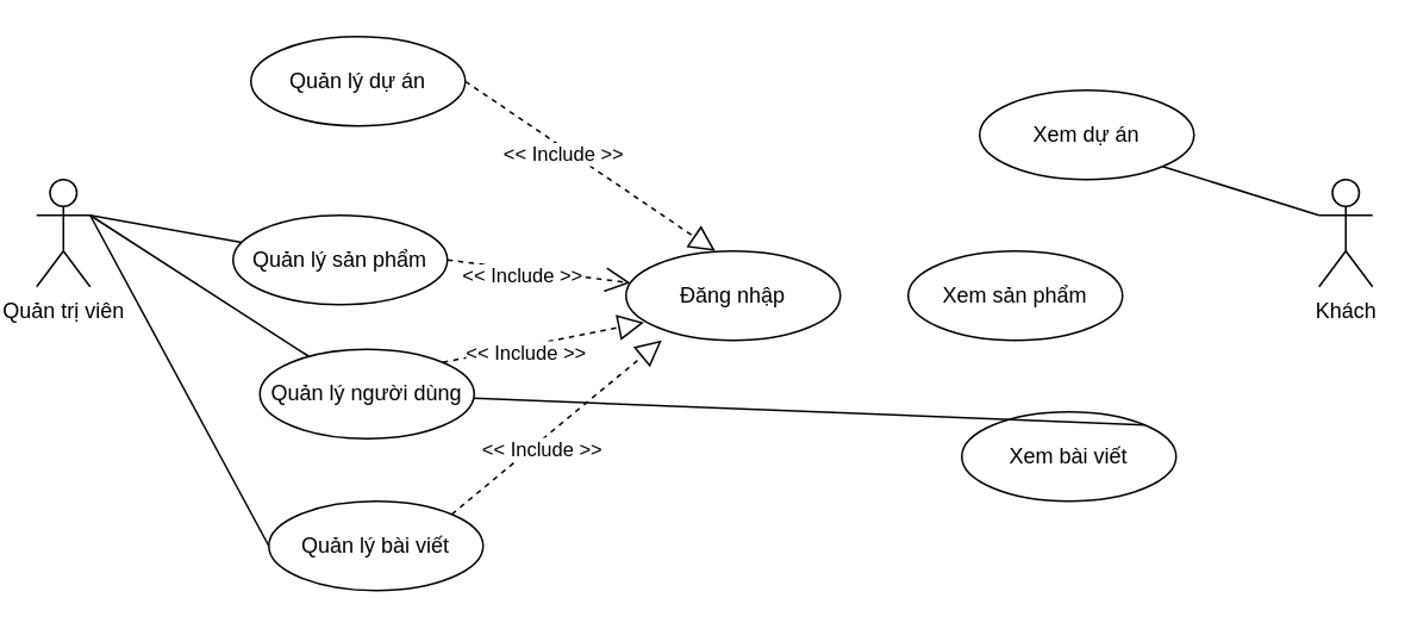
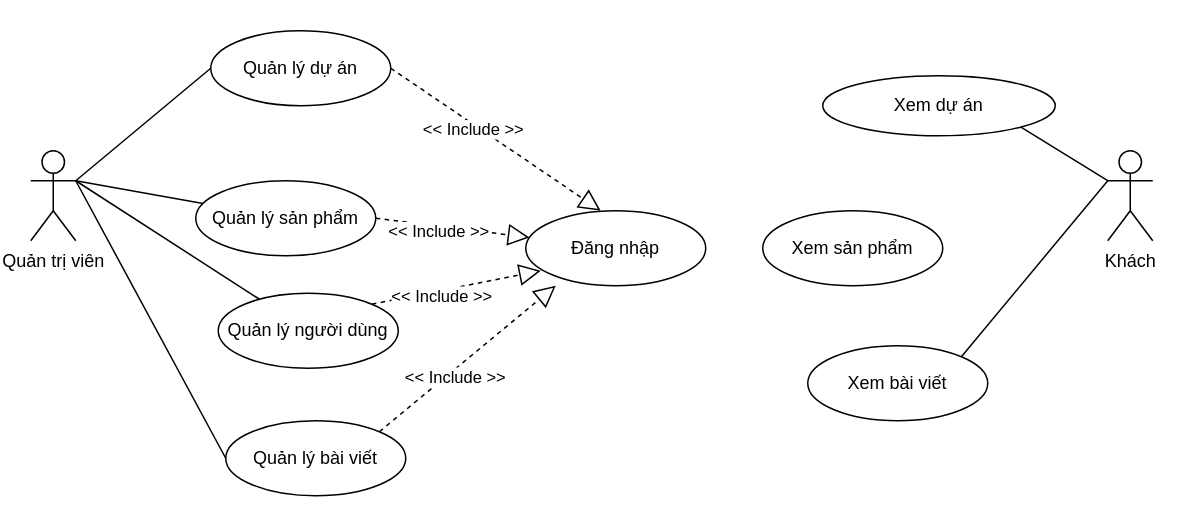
  <mxCell id="0" />
  <mxCell id="1" parent="0" />
  <mxCell id="2" value="Quản trị viên" style="shape=umlActor;verticalLabelPosition=bottom;verticalAlign=top;outlineConnect=0;html=1;" vertex="1" parent="1"><mxGeometry x="20" y="100" width="30" height="60" as="geometry" /></mxCell>
  <mxCell id="3" value="Khách" style="shape=umlActor;verticalLabelPosition=bottom;verticalAlign=top;outlineConnect=0;html=1;" vertex="1" parent="1"><mxGeometry x="738" y="100" width="30" height="60" as="geometry" /></mxCell>
  <mxCell id="4" value="Quản lý dự án" style="ellipse;whiteSpace=wrap;html=1;" vertex="1" parent="1"><mxGeometry x="140" y="20" width="120" height="50" as="geometry" /></mxCell>
  <mxCell id="5" value="Quản lý sản phẩm" style="ellipse;whiteSpace=wrap;html=1;" vertex="1" parent="1"><mxGeometry x="130" y="120" width="120" height="50" as="geometry" /></mxCell>
  <mxCell id="6" value="Quản lý người dùng" style="ellipse;whiteSpace=wrap;html=1;" vertex="1" parent="1"><mxGeometry x="145" y="195" width="120" height="50" as="geometry" /></mxCell>
  <mxCell id="7" value="Quản lý bài viết" style="ellipse;whiteSpace=wrap;html=1;" vertex="1" parent="1"><mxGeometry x="150" y="280" width="120" height="50" as="geometry" /></mxCell>
- <mxCell id="8" value="Xem dự án" style="ellipse;whiteSpace=wrap;html=1;" vertex="1" parent="1"><mxGeometry x="548" y="50" width="120" height="50" as="geometry" /></mxCell>
+ <mxCell id="8" value="Xem dự án" style="ellipse;whiteSpace=wrap;html=1;" vertex="1" parent="1"><mxGeometry x="548" y="50" width="155" height="40" as="geometry" /></mxCell>
  <mxCell id="9" value="Xem bài viết" style="ellipse;whiteSpace=wrap;html=1;" vertex="1" parent="1"><mxGeometry x="538" y="230" width="120" height="50" as="geometry" /></mxCell>
  <mxCell id="10" value="Xem sản phẩm" style="ellipse;whiteSpace=wrap;html=1;" vertex="1" parent="1"><mxGeometry x="508" y="140" width="120" height="50" as="geometry" /></mxCell>
+ <mxCell id="11" value="" style="endArrow=none;html=1;rounded=0;entryX=0;entryY=0.5;entryDx=0;entryDy=0;exitX=1;exitY=0.333;exitDx=0;exitDy=0;exitPerimeter=0;" edge="1" parent="1" source="2" target="4"><mxGeometry width="50" height="50" relative="1" as="geometry"><mxPoint x="50" y="110" as="sourcePoint" /><mxPoint x="100" y="60" as="targetPoint" /></mxGeometry></mxCell>
  <mxCell id="12" value="" style="endArrow=none;html=1;rounded=0;exitX=1;exitY=0.333;exitDx=0;exitDy=0;exitPerimeter=0;" edge="1" parent="1" source="2" target="5"><mxGeometry width="50" height="50" relative="1" as="geometry"><mxPoint x="340" y="190" as="sourcePoint" /><mxPoint x="390" y="140" as="targetPoint" /></mxGeometry></mxCell>
  <mxCell id="13" value="" style="endArrow=none;html=1;rounded=0;" edge="1" parent="1" target="6"><mxGeometry width="50" height="50" relative="1" as="geometry"><mxPoint x="50" y="120" as="sourcePoint" /><mxPoint x="390" y="140" as="targetPoint" /></mxGeometry></mxCell>
  <mxCell id="14" value="" style="endArrow=none;html=1;rounded=0;entryX=0;entryY=0.5;entryDx=0;entryDy=0;" edge="1" parent="1" target="7"><mxGeometry width="50" height="50" relative="1" as="geometry"><mxPoint x="50" y="120" as="sourcePoint" /><mxPoint x="390" y="140" as="targetPoint" /></mxGeometry></mxCell>
  <mxCell id="15" value="" style="endArrow=none;html=1;rounded=0;entryX=1;entryY=1;entryDx=0;entryDy=0;exitX=0;exitY=0.333;exitDx=0;exitDy=0;exitPerimeter=0;" edge="1" parent="1" source="3" target="8"><mxGeometry width="50" height="50" relative="1" as="geometry"><mxPoint x="508" y="150" as="sourcePoint" /><mxPoint x="598" y="75" as="targetPoint" /></mxGeometry></mxCell>
- <mxCell id="16" value="" style="endArrow=none;html=1;rounded=0;exitX=1;exitY=0;exitDx=0;exitDy=0;" edge="1" parent="1" source="9" target="6"><mxGeometry width="50" height="50" relative="1" as="geometry"><mxPoint x="468" y="330" as="sourcePoint" /><mxPoint x="518" y="280" as="targetPoint" /></mxGeometry></mxCell>
+ <mxCell id="16" value="" style="endArrow=none;html=1;rounded=0;entryX=0;entryY=0.333;entryDx=0;entryDy=0;entryPerimeter=0;exitX=1;exitY=0;exitDx=0;exitDy=0;" edge="1" parent="1" source="9" target="3"><mxGeometry width="50" height="50" relative="1" as="geometry"><mxPoint x="468" y="330" as="sourcePoint" /><mxPoint x="518" y="280" as="targetPoint" /></mxGeometry></mxCell>
  <mxCell id="17" value="Đăng nhập" style="ellipse;whiteSpace=wrap;html=1;" vertex="1" parent="1"><mxGeometry x="350" y="140" width="120" height="50" as="geometry" /></mxCell>
  <mxCell id="18" value="" style="endArrow=block;dashed=1;endFill=0;endSize=12;html=1;rounded=0;exitX=1;exitY=0.5;exitDx=0;exitDy=0;" edge="1" parent="1" source="4"><mxGeometry width="160" relative="1" as="geometry"><mxPoint x="280" y="170" as="sourcePoint" /><mxPoint x="400" y="140" as="targetPoint" /></mxGeometry></mxCell>
  <mxCell id="19" value="&amp;lt;&amp;lt; Include &amp;gt;&amp;gt;" style="edgeLabel;html=1;align=center;verticalAlign=middle;resizable=0;points=[];" vertex="1" connectable="0" parent="18"><mxGeometry x="-0.193" y="-3" relative="1" as="geometry"><mxPoint as="offset" /></mxGeometry></mxCell>
- <mxCell id="20" value="" style="endArrow=open;dashed=1;endFill=0;endSize=12;html=1;rounded=0;exitX=1;exitY=0.5;exitDx=0;exitDy=0;" edge="1" parent="1" source="5" target="17"><mxGeometry width="160" relative="1" as="geometry"><mxPoint x="270" y="55" as="sourcePoint" /><mxPoint x="410" y="150" as="targetPoint" /></mxGeometry></mxCell>
+ <mxCell id="20" value="" style="endArrow=block;dashed=1;endFill=0;endSize=12;html=1;rounded=0;exitX=1;exitY=0.5;exitDx=0;exitDy=0;" edge="1" parent="1" source="5" target="17"><mxGeometry width="160" relative="1" as="geometry"><mxPoint x="270" y="55" as="sourcePoint" /><mxPoint x="410" y="150" as="targetPoint" /></mxGeometry></mxCell>
  <mxCell id="21" value="&amp;lt;&amp;lt; Include &amp;gt;&amp;gt;" style="edgeLabel;html=1;align=center;verticalAlign=middle;resizable=0;points=[];" vertex="1" connectable="0" parent="20"><mxGeometry x="-0.193" y="-3" relative="1" as="geometry"><mxPoint as="offset" /></mxGeometry></mxCell>
  <mxCell id="22" value="" style="endArrow=block;dashed=1;endFill=0;endSize=12;html=1;rounded=0;exitX=1;exitY=0;exitDx=0;exitDy=0;" edge="1" parent="1" source="6"><mxGeometry width="160" relative="1" as="geometry"><mxPoint x="280" y="65" as="sourcePoint" /><mxPoint x="360" y="180" as="targetPoint" /></mxGeometry></mxCell>
  <mxCell id="23" value="&amp;lt;&amp;lt; Include &amp;gt;&amp;gt;" style="edgeLabel;html=1;align=center;verticalAlign=middle;resizable=0;points=[];" vertex="1" connectable="0" parent="22"><mxGeometry x="-0.193" y="-3" relative="1" as="geometry"><mxPoint as="offset" /></mxGeometry></mxCell>
  <mxCell id="24" value="" style="endArrow=block;dashed=1;endFill=0;endSize=12;html=1;rounded=0;exitX=1;exitY=0;exitDx=0;exitDy=0;" edge="1" parent="1" source="7"><mxGeometry width="160" relative="1" as="geometry"><mxPoint x="242" y="227" as="sourcePoint" /><mxPoint x="370" y="190" as="targetPoint" /></mxGeometry></mxCell>
  <mxCell id="25" value="&amp;lt;&amp;lt; Include &amp;gt;&amp;gt;" style="edgeLabel;html=1;align=center;verticalAlign=middle;resizable=0;points=[];" vertex="1" connectable="0" parent="24"><mxGeometry x="-0.193" y="-3" relative="1" as="geometry"><mxPoint as="offset" /></mxGeometry></mxCell>
